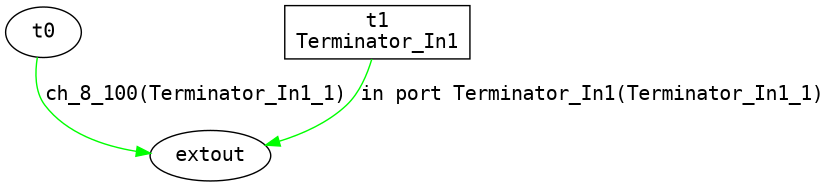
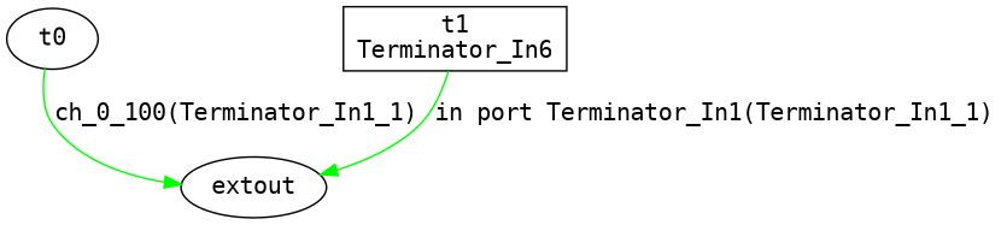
  digraph {
    fontname="DejaVu Sans Mono"
    rankdir=TB
    node [fontname="DejaVu Sans Mono"]
    edge [color=green fontname="DejaVu Sans Mono"]
    n1 [label=extout]
    t0
-   n3 [label="t1\nTerminator_In1" shape=box]
-   t0 -> n1 [label="ch_8_100(Terminator_In1_1)"]
+   n3 [label="t1\nTerminator_In6" shape=box]
+   t0 -> n1 [label="ch_0_100(Terminator_In1_1)"]
    n3 -> n1 [label="in port Terminator_In1(Terminator_In1_1)"]
  }
